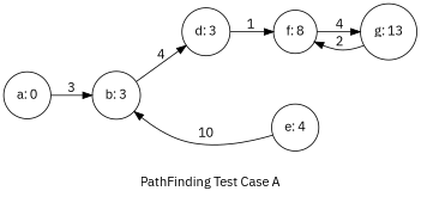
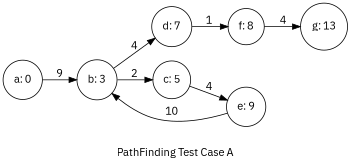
  digraph {
    fontname="IBM Plex Sans"
    label="PathFinding Test Case A"
    rankdir=LR
    node [fontname="IBM Plex Sans" shape=circle]
    edge [fontname="IBM Plex Sans"]
    n1 [label="a: 0"]
    n2 [label="b: 3"]
-   n3 [label="d: 3"]
+   n3 [label="d: 7"]
+   n4 [label="c: 5"]
    n5 [label="f: 8"]
-   n6 [label="e: 4"]
+   n6 [label="e: 9"]
    n7 [label="g: 13"]
-   n1 -> n2 [label=3]
+   n1 -> n2 [label=9]
    n2 -> n3 [label=4]
+   n2 -> n4 [label=2]
    n3 -> n5 [label=1]
+   n4 -> n6 [label=4]
    n5 -> n7 [label=4]
    n6 -> n2 [label=10]
-   n7 -> n5 [label=2]
  }
